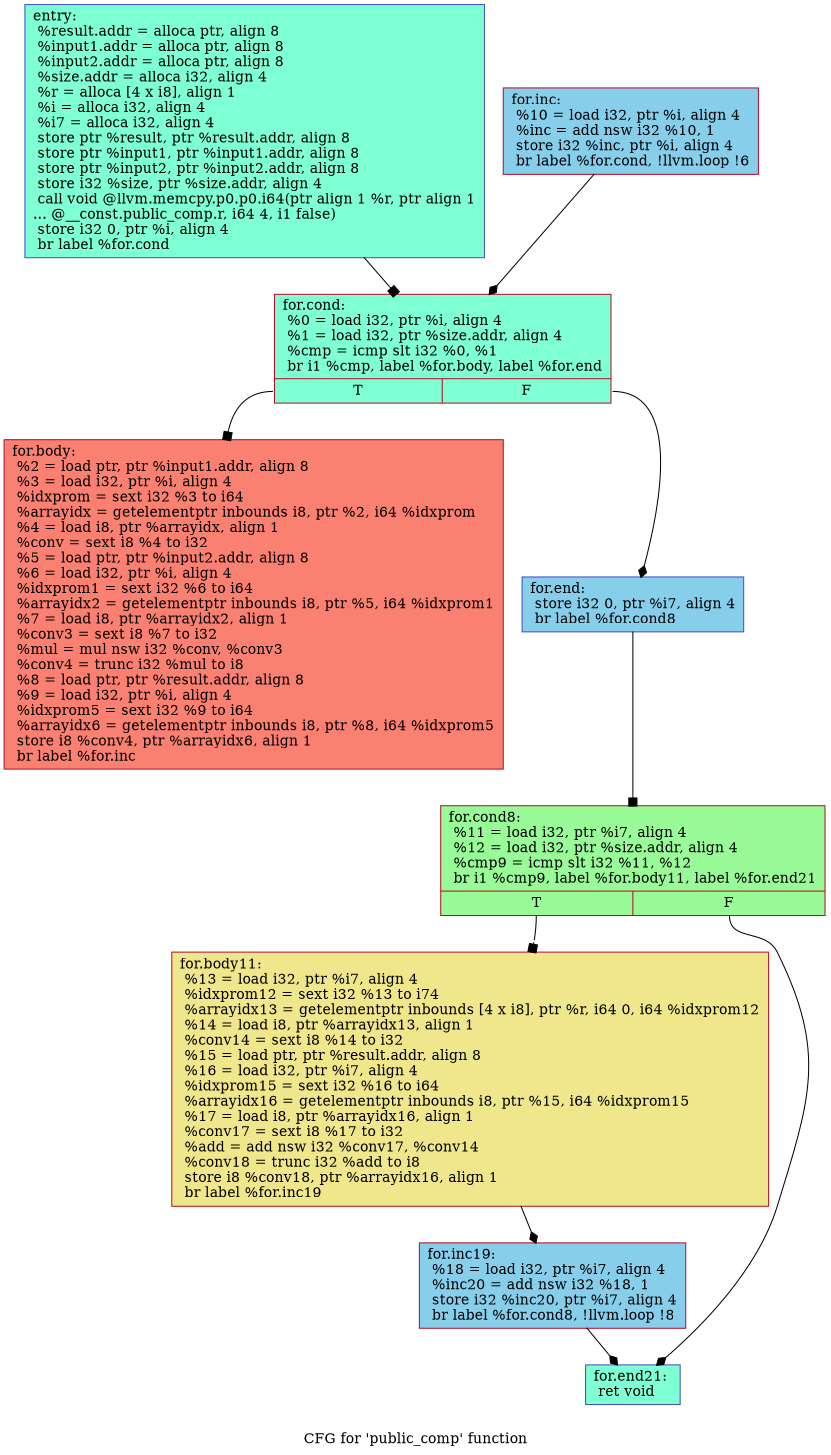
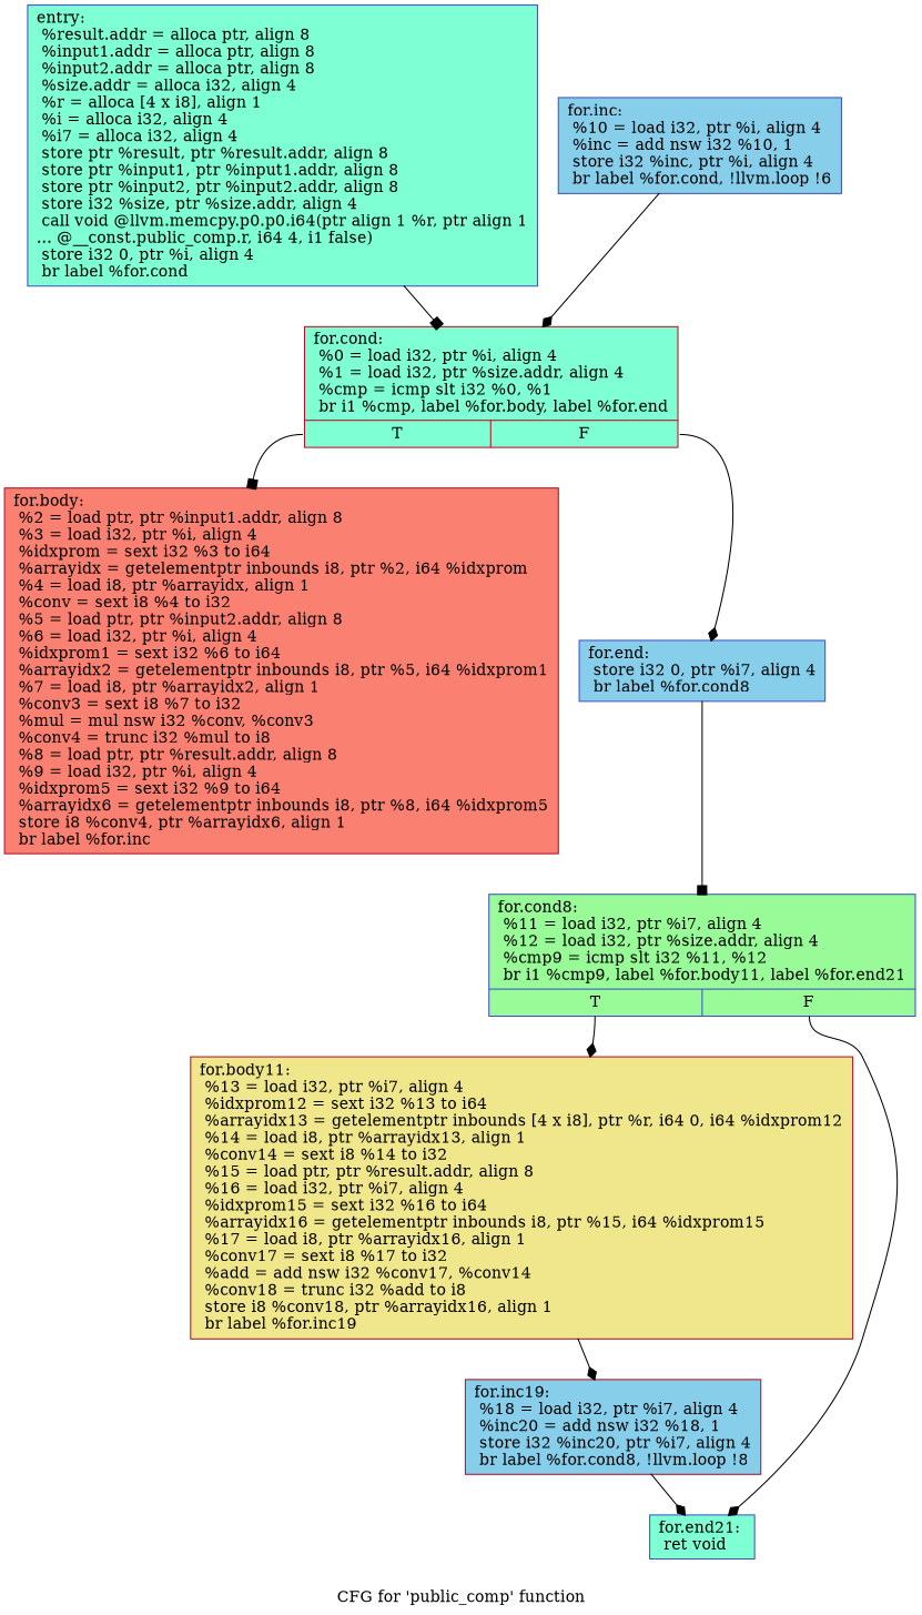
  digraph {
    label="CFG for 'public_comp' function"
    node [color="#b70d28ff" fillcolor=aquamarine shape=record style=filled]
    edge [arrowhead=diamond]
    n1 [color="#3d50c3ff" label="{entry:\l  %result.addr = alloca ptr, align 8\l  %input1.addr = alloca ptr, align 8\l  %input2.addr = alloca ptr, align 8\l  %size.addr = alloca i32, align 4\l  %r = alloca [4 x i8], align 1\l  %i = alloca i32, align 4\l  %i7 = alloca i32, align 4\l  store ptr %result, ptr %result.addr, align 8\l  store ptr %input1, ptr %input1.addr, align 8\l  store ptr %input2, ptr %input2.addr, align 8\l  store i32 %size, ptr %size.addr, align 4\l  call void @llvm.memcpy.p0.p0.i64(ptr align 1 %r, ptr align 1\l... @__const.public_comp.r, i64 4, i1 false)\l  store i32 0, ptr %i, align 4\l  br label %for.cond\l}"]
    n2 [label="{for.cond:                                         \l  %0 = load i32, ptr %i, align 4\l  %1 = load i32, ptr %size.addr, align 4\l  %cmp = icmp slt i32 %0, %1\l  br i1 %cmp, label %for.body, label %for.end\l|{<s0>T|<s1>F}}"]
    n3 [fillcolor=salmon label="{for.body:                                         \l  %2 = load ptr, ptr %input1.addr, align 8\l  %3 = load i32, ptr %i, align 4\l  %idxprom = sext i32 %3 to i64\l  %arrayidx = getelementptr inbounds i8, ptr %2, i64 %idxprom\l  %4 = load i8, ptr %arrayidx, align 1\l  %conv = sext i8 %4 to i32\l  %5 = load ptr, ptr %input2.addr, align 8\l  %6 = load i32, ptr %i, align 4\l  %idxprom1 = sext i32 %6 to i64\l  %arrayidx2 = getelementptr inbounds i8, ptr %5, i64 %idxprom1\l  %7 = load i8, ptr %arrayidx2, align 1\l  %conv3 = sext i8 %7 to i32\l  %mul = mul nsw i32 %conv, %conv3\l  %conv4 = trunc i32 %mul to i8\l  %8 = load ptr, ptr %result.addr, align 8\l  %9 = load i32, ptr %i, align 4\l  %idxprom5 = sext i32 %9 to i64\l  %arrayidx6 = getelementptr inbounds i8, ptr %8, i64 %idxprom5\l  store i8 %conv4, ptr %arrayidx6, align 1\l  br label %for.inc\l}"]
    n4 [color="#3d50c3ff" fillcolor=skyblue label="{for.end:                                          \l  store i32 0, ptr %i7, align 4\l  br label %for.cond8\l}"]
-   n5 [fillcolor=palegreen label="{for.cond8:                                        \l  %11 = load i32, ptr %i7, align 4\l  %12 = load i32, ptr %size.addr, align 4\l  %cmp9 = icmp slt i32 %11, %12\l  br i1 %cmp9, label %for.body11, label %for.end21\l|{<s0>T|<s1>F}}"]
-   n6 [fillcolor=skyblue label="{for.inc:                                          \l  %10 = load i32, ptr %i, align 4\l  %inc = add nsw i32 %10, 1\l  store i32 %inc, ptr %i, align 4\l  br label %for.cond, !llvm.loop !6\l}"]
-   n7 [fillcolor=khaki label="{for.body11:                                       \l  %13 = load i32, ptr %i7, align 4\l  %idxprom12 = sext i32 %13 to i74\l  %arrayidx13 = getelementptr inbounds [4 x i8], ptr %r, i64 0, i64 %idxprom12\l  %14 = load i8, ptr %arrayidx13, align 1\l  %conv14 = sext i8 %14 to i32\l  %15 = load ptr, ptr %result.addr, align 8\l  %16 = load i32, ptr %i7, align 4\l  %idxprom15 = sext i32 %16 to i64\l  %arrayidx16 = getelementptr inbounds i8, ptr %15, i64 %idxprom15\l  %17 = load i8, ptr %arrayidx16, align 1\l  %conv17 = sext i8 %17 to i32\l  %add = add nsw i32 %conv17, %conv14\l  %conv18 = trunc i32 %add to i8\l  store i8 %conv18, ptr %arrayidx16, align 1\l  br label %for.inc19\l}"]
+   n5 [color="#3d50c3ff" fillcolor=palegreen label="{for.cond8:                                        \l  %11 = load i32, ptr %i7, align 4\l  %12 = load i32, ptr %size.addr, align 4\l  %cmp9 = icmp slt i32 %11, %12\l  br i1 %cmp9, label %for.body11, label %for.end21\l|{<s0>T|<s1>F}}"]
+   n6 [color="#3d50c3ff" fillcolor=skyblue label="{for.inc:                                          \l  %10 = load i32, ptr %i, align 4\l  %inc = add nsw i32 %10, 1\l  store i32 %inc, ptr %i, align 4\l  br label %for.cond, !llvm.loop !6\l}"]
+   n7 [fillcolor=khaki label="{for.body11:                                       \l  %13 = load i32, ptr %i7, align 4\l  %idxprom12 = sext i32 %13 to i64\l  %arrayidx13 = getelementptr inbounds [4 x i8], ptr %r, i64 0, i64 %idxprom12\l  %14 = load i8, ptr %arrayidx13, align 1\l  %conv14 = sext i8 %14 to i32\l  %15 = load ptr, ptr %result.addr, align 8\l  %16 = load i32, ptr %i7, align 4\l  %idxprom15 = sext i32 %16 to i64\l  %arrayidx16 = getelementptr inbounds i8, ptr %15, i64 %idxprom15\l  %17 = load i8, ptr %arrayidx16, align 1\l  %conv17 = sext i8 %17 to i32\l  %add = add nsw i32 %conv17, %conv14\l  %conv18 = trunc i32 %add to i8\l  store i8 %conv18, ptr %arrayidx16, align 1\l  br label %for.inc19\l}"]
    n8 [color="#3d50c3ff" label="{for.end21:                                        \l  ret void\l}"]
    n9 [fillcolor=skyblue label="{for.inc19:                                        \l  %18 = load i32, ptr %i7, align 4\l  %inc20 = add nsw i32 %18, 1\l  store i32 %inc20, ptr %i7, align 4\l  br label %for.cond8, !llvm.loop !8\l}"]
    n1 -> n2 [arrowhead=box]
    n2 -> n3 [arrowhead=box tailport=s0]
    n2 -> n4 [tailport=s1]
    n4 -> n5 [arrowhead=box]
-   n5 -> n7 [arrowhead=box tailport=s0]
+   n5 -> n7 [tailport=s0]
    n5 -> n8 [tailport=s1]
    n6 -> n2
    n7 -> n9
    n9 -> n8
  }
